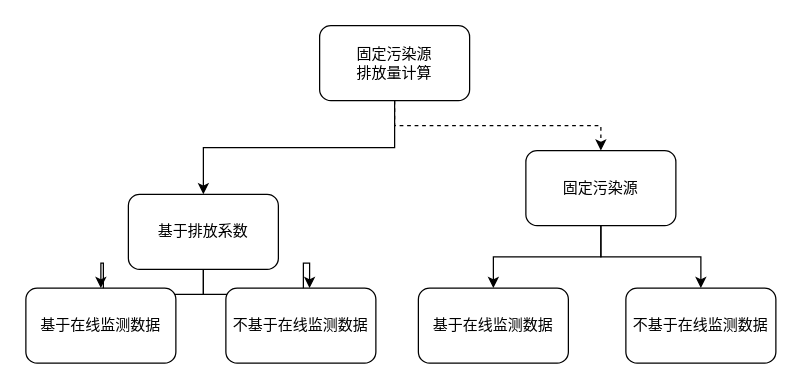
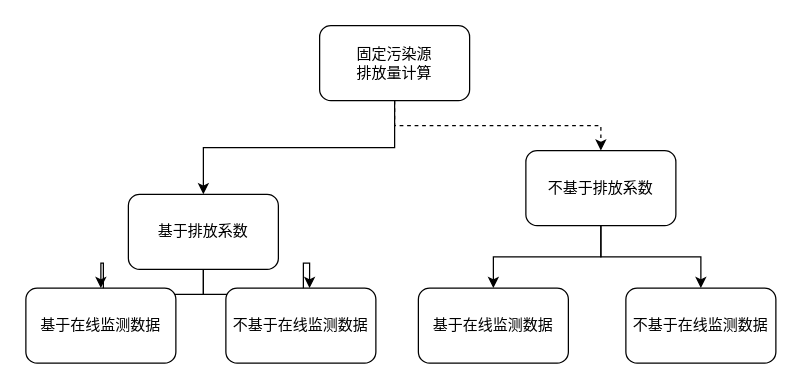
  <mxCell id="0" />
  <mxCell id="1" parent="0" />
  <mxCell id="2" style="edgeStyle=orthogonalEdgeStyle;rounded=0;orthogonalLoop=1;jettySize=auto;html=1;exitX=0.5;exitY=1;exitDx=0;exitDy=0;" edge="1" parent="1" source="4" target="10"><mxGeometry relative="1" as="geometry" /></mxCell>
  <mxCell id="3" style="edgeStyle=orthogonalEdgeStyle;rounded=0;orthogonalLoop=1;jettySize=auto;html=1;exitX=0.5;exitY=1;exitDx=0;exitDy=0;dashed=1;" edge="1" parent="1" source="4" target="7"><mxGeometry relative="1" as="geometry" /></mxCell>
  <mxCell id="4" value="固定污染源&lt;br&gt;排放量计算" style="rounded=1;whiteSpace=wrap;html=1;" vertex="1" parent="1"><mxGeometry x="255" y="20" width="120" height="60" as="geometry" /></mxCell>
  <mxCell id="5" style="edgeStyle=orthogonalEdgeStyle;rounded=0;orthogonalLoop=1;jettySize=auto;html=1;exitX=0.5;exitY=1;exitDx=0;exitDy=0;entryX=0.5;entryY=0;entryDx=0;entryDy=0;" edge="1" parent="1" source="7" target="11"><mxGeometry relative="1" as="geometry" /></mxCell>
  <mxCell id="6" style="edgeStyle=orthogonalEdgeStyle;rounded=0;orthogonalLoop=1;jettySize=auto;html=1;exitX=0.5;exitY=1;exitDx=0;exitDy=0;entryX=0.5;entryY=0;entryDx=0;entryDy=0;" edge="1" parent="1" source="7" target="12"><mxGeometry relative="1" as="geometry" /></mxCell>
- <mxCell id="7" value="固定污染源&lt;br&gt;" style="rounded=1;whiteSpace=wrap;html=1;" vertex="1" parent="1"><mxGeometry x="420" y="120" width="120" height="60" as="geometry" /></mxCell>
+ <mxCell id="7" value="不基于排放系数&lt;br&gt;" style="rounded=1;whiteSpace=wrap;html=1;" vertex="1" parent="1"><mxGeometry x="420" y="120" width="120" height="60" as="geometry" /></mxCell>
  <mxCell id="8" style="edgeStyle=orthogonalEdgeStyle;rounded=0;orthogonalLoop=1;jettySize=auto;html=1;exitX=0.5;exitY=1;exitDx=0;exitDy=0;entryX=0.5;entryY=0;entryDx=0;entryDy=0;" edge="1" parent="1" source="10" target="13"><mxGeometry relative="1" as="geometry" /></mxCell>
  <mxCell id="9" style="edgeStyle=orthogonalEdgeStyle;rounded=0;orthogonalLoop=1;jettySize=auto;html=1;exitX=0.5;exitY=1;exitDx=0;exitDy=0;entryX=0.558;entryY=0;entryDx=0;entryDy=0;entryPerimeter=0;" edge="1" parent="1" source="10" target="14"><mxGeometry relative="1" as="geometry" /></mxCell>
  <mxCell id="10" value="基于排放系数&lt;br&gt;" style="rounded=1;whiteSpace=wrap;html=1;" vertex="1" parent="1"><mxGeometry x="102" y="155" width="120" height="60" as="geometry" /></mxCell>
  <mxCell id="11" value="基于在线监测数据" style="rounded=1;whiteSpace=wrap;html=1;" vertex="1" parent="1"><mxGeometry x="334" y="230" width="120" height="60" as="geometry" /></mxCell>
  <mxCell id="12" value="不基于在线监测数据" style="rounded=1;whiteSpace=wrap;html=1;" vertex="1" parent="1"><mxGeometry x="500" y="230" width="120" height="60" as="geometry" /></mxCell>
  <mxCell id="13" value="基于在线监测数据" style="rounded=1;whiteSpace=wrap;html=1;" vertex="1" parent="1"><mxGeometry x="20" y="230" width="120" height="60" as="geometry" /></mxCell>
  <mxCell id="14" value="不基于在线监测数据" style="rounded=1;whiteSpace=wrap;html=1;" vertex="1" parent="1"><mxGeometry x="180" y="230" width="120" height="60" as="geometry" /></mxCell>
